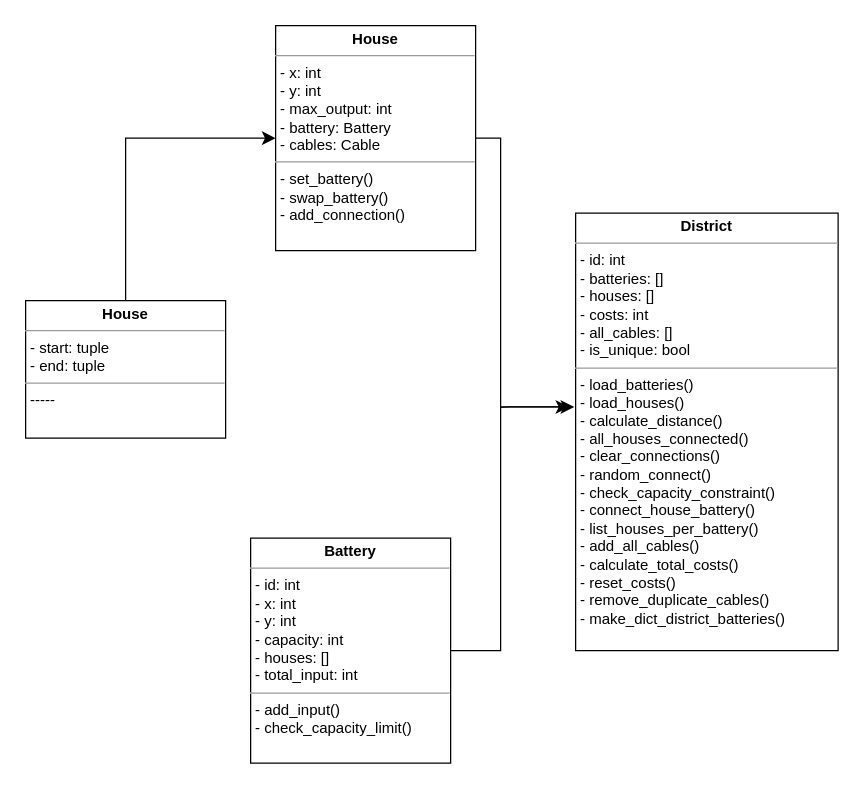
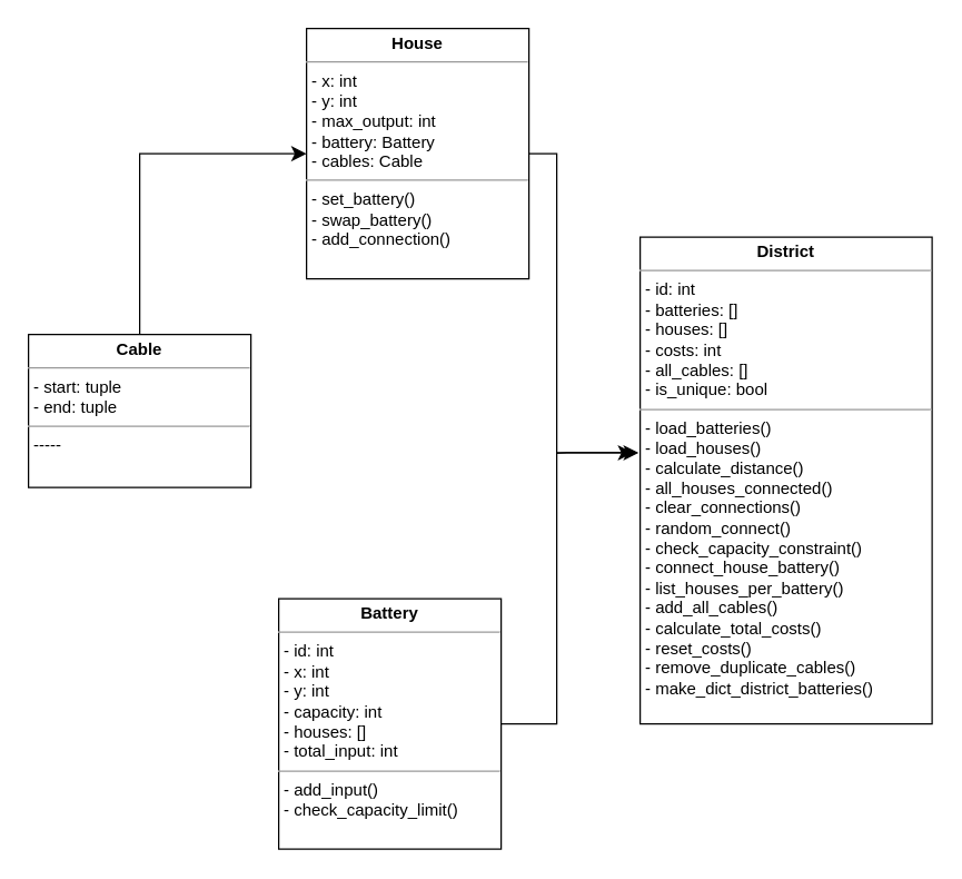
  <mxCell id="0" />
  <mxCell id="1" parent="0" />
  <mxCell id="2" value="&lt;p style=&quot;margin:0px;margin-top:4px;text-align:center;&quot;&gt;&lt;b&gt;District&lt;/b&gt;&lt;/p&gt;&lt;hr size=&quot;1&quot;&gt;&lt;p style=&quot;margin:0px;margin-left:4px;&quot;&gt;- id: int&lt;/p&gt;&lt;p style=&quot;margin:0px;margin-left:4px;&quot;&gt;- batteries: []&lt;/p&gt;&lt;p style=&quot;margin:0px;margin-left:4px;&quot;&gt;- houses: []&lt;/p&gt;&lt;p style=&quot;margin:0px;margin-left:4px;&quot;&gt;- costs: int&lt;/p&gt;&lt;p style=&quot;margin:0px;margin-left:4px;&quot;&gt;- all_cables: []&lt;/p&gt;&lt;p style=&quot;margin:0px;margin-left:4px;&quot;&gt;- is_unique: bool&lt;/p&gt;&lt;hr size=&quot;1&quot;&gt;&lt;p style=&quot;margin:0px;margin-left:4px;&quot;&gt;- load_batteries()&lt;/p&gt;&lt;p style=&quot;margin:0px;margin-left:4px;&quot;&gt;- load_houses()&lt;/p&gt;&lt;p style=&quot;margin:0px;margin-left:4px;&quot;&gt;- calculate_distance()&lt;/p&gt;&lt;p style=&quot;margin:0px;margin-left:4px;&quot;&gt;- all_houses_connected()&lt;/p&gt;&lt;p style=&quot;margin:0px;margin-left:4px;&quot;&gt;- clear_connections()&lt;/p&gt;&lt;p style=&quot;margin:0px;margin-left:4px;&quot;&gt;- random_connect()&lt;/p&gt;&lt;p style=&quot;margin:0px;margin-left:4px;&quot;&gt;- check_capacity_constraint()&lt;/p&gt;&lt;p style=&quot;margin:0px;margin-left:4px;&quot;&gt;- connect_house_battery()&lt;/p&gt;&lt;p style=&quot;margin:0px;margin-left:4px;&quot;&gt;- list_houses_per_battery()&lt;/p&gt;&lt;p style=&quot;margin:0px;margin-left:4px;&quot;&gt;- add_all_cables()&lt;/p&gt;&lt;p style=&quot;margin:0px;margin-left:4px;&quot;&gt;- calculate_total_costs()&lt;/p&gt;&lt;p style=&quot;margin:0px;margin-left:4px;&quot;&gt;- reset_costs()&lt;/p&gt;&lt;p style=&quot;margin:0px;margin-left:4px;&quot;&gt;- remove_duplicate_cables()&lt;/p&gt;&lt;p style=&quot;margin:0px;margin-left:4px;&quot;&gt;- make_dict_district_batteries()&lt;/p&gt;" style="verticalAlign=top;align=left;overflow=fill;fontSize=12;fontFamily=Helvetica;html=1;" vertex="1" parent="1"><mxGeometry x="460" y="170" width="210" height="350" as="geometry" /></mxCell>
  <mxCell id="3" value="&lt;p style=&quot;margin:0px;margin-top:4px;text-align:center;&quot;&gt;&lt;b&gt;House&lt;/b&gt;&lt;/p&gt;&lt;hr size=&quot;1&quot;&gt;&lt;p style=&quot;margin:0px;margin-left:4px;&quot;&gt;- x: int&lt;/p&gt;&lt;p style=&quot;margin:0px;margin-left:4px;&quot;&gt;- y: int&lt;/p&gt;&lt;p style=&quot;margin:0px;margin-left:4px;&quot;&gt;- max_output: int&lt;/p&gt;&lt;p style=&quot;margin:0px;margin-left:4px;&quot;&gt;- battery: Battery&lt;/p&gt;&lt;p style=&quot;margin:0px;margin-left:4px;&quot;&gt;- cables: Cable&lt;/p&gt;&lt;hr size=&quot;1&quot;&gt;&lt;p style=&quot;margin:0px;margin-left:4px;&quot;&gt;- set_battery()&lt;/p&gt;&lt;p style=&quot;margin:0px;margin-left:4px;&quot;&gt;- swap_battery()&lt;/p&gt;&lt;p style=&quot;margin:0px;margin-left:4px;&quot;&gt;- add_connection()&lt;/p&gt;&lt;p style=&quot;margin:0px;margin-left:4px;&quot;&gt;&lt;br&gt;&lt;/p&gt;" style="verticalAlign=top;align=left;overflow=fill;fontSize=12;fontFamily=Helvetica;html=1;" vertex="1" parent="1"><mxGeometry x="220" y="20" width="160" height="180" as="geometry" /></mxCell>
- <mxCell id="4" value="&lt;p style=&quot;margin:0px;margin-top:4px;text-align:center;&quot;&gt;&lt;b&gt;House&lt;/b&gt;&lt;/p&gt;&lt;hr size=&quot;1&quot;&gt;&lt;p style=&quot;margin:0px;margin-left:4px;&quot;&gt;- start: tuple&lt;/p&gt;&lt;p style=&quot;margin:0px;margin-left:4px;&quot;&gt;- end: tuple&lt;/p&gt;&lt;hr size=&quot;1&quot;&gt;&lt;p style=&quot;margin:0px;margin-left:4px;&quot;&gt;-----&lt;/p&gt;" style="verticalAlign=top;align=left;overflow=fill;fontSize=12;fontFamily=Helvetica;html=1;" vertex="1" parent="1"><mxGeometry x="20" y="240" width="160" height="110" as="geometry" /></mxCell>
+ <mxCell id="4" value="&lt;p style=&quot;margin:0px;margin-top:4px;text-align:center;&quot;&gt;&lt;b&gt;Cable&lt;/b&gt;&lt;/p&gt;&lt;hr size=&quot;1&quot;&gt;&lt;p style=&quot;margin:0px;margin-left:4px;&quot;&gt;- start: tuple&lt;/p&gt;&lt;p style=&quot;margin:0px;margin-left:4px;&quot;&gt;- end: tuple&lt;/p&gt;&lt;hr size=&quot;1&quot;&gt;&lt;p style=&quot;margin:0px;margin-left:4px;&quot;&gt;-----&lt;/p&gt;" style="verticalAlign=top;align=left;overflow=fill;fontSize=12;fontFamily=Helvetica;html=1;" vertex="1" parent="1"><mxGeometry x="20" y="240" width="160" height="110" as="geometry" /></mxCell>
  <mxCell id="5" value="&lt;p style=&quot;margin:0px;margin-top:4px;text-align:center;&quot;&gt;&lt;b&gt;Battery&lt;/b&gt;&lt;/p&gt;&lt;hr size=&quot;1&quot;&gt;&lt;p style=&quot;margin:0px;margin-left:4px;&quot;&gt;- id: int&lt;/p&gt;&lt;p style=&quot;margin:0px;margin-left:4px;&quot;&gt;- x: int&lt;/p&gt;&lt;p style=&quot;margin:0px;margin-left:4px;&quot;&gt;- y: int&lt;/p&gt;&lt;p style=&quot;margin:0px;margin-left:4px;&quot;&gt;- capacity: int&lt;/p&gt;&lt;p style=&quot;margin:0px;margin-left:4px;&quot;&gt;- houses: []&lt;/p&gt;&lt;p style=&quot;margin:0px;margin-left:4px;&quot;&gt;- total_input: int&lt;/p&gt;&lt;hr size=&quot;1&quot;&gt;&lt;p style=&quot;margin:0px;margin-left:4px;&quot;&gt;- add_input()&lt;/p&gt;&lt;p style=&quot;margin:0px;margin-left:4px;&quot;&gt;- check_capacity_limit()&lt;/p&gt;" style="verticalAlign=top;align=left;overflow=fill;fontSize=12;fontFamily=Helvetica;html=1;" vertex="1" parent="1"><mxGeometry x="200" y="430" width="160" height="180" as="geometry" /></mxCell>
  <mxCell id="6" value="" style="edgeStyle=segmentEdgeStyle;endArrow=classic;html=1;curved=0;rounded=0;endSize=8;startSize=8;exitX=1;exitY=0.5;exitDx=0;exitDy=0;entryX=-0.024;entryY=0.443;entryDx=0;entryDy=0;entryPerimeter=0;" edge="1" parent="1" source="3" target="2"><mxGeometry width="50" height="50" relative="1" as="geometry"><mxPoint x="330" y="230" as="sourcePoint" /><mxPoint x="400" y="320" as="targetPoint" /><Array as="points"><mxPoint x="400" y="110" /><mxPoint x="400" y="325" /></Array></mxGeometry></mxCell>
  <mxCell id="7" value="" style="edgeStyle=segmentEdgeStyle;endArrow=classic;html=1;curved=0;rounded=0;endSize=8;startSize=8;exitX=1;exitY=0.5;exitDx=0;exitDy=0;entryX=-0.005;entryY=0.443;entryDx=0;entryDy=0;entryPerimeter=0;" edge="1" parent="1" source="5" target="2"><mxGeometry width="50" height="50" relative="1" as="geometry"><mxPoint x="330" y="440" as="sourcePoint" /><mxPoint x="400" y="250" as="targetPoint" /><Array as="points"><mxPoint x="400" y="520" /><mxPoint x="400" y="325" /></Array></mxGeometry></mxCell>
  <mxCell id="8" value="" style="edgeStyle=segmentEdgeStyle;endArrow=classic;html=1;curved=0;rounded=0;endSize=8;startSize=8;exitX=0.5;exitY=0;exitDx=0;exitDy=0;entryX=0;entryY=0.5;entryDx=0;entryDy=0;" edge="1" parent="1" source="4" target="3"><mxGeometry width="50" height="50" relative="1" as="geometry"><mxPoint x="330" y="280" as="sourcePoint" /><mxPoint x="380" y="230" as="targetPoint" /><Array as="points"><mxPoint x="100" y="110" /></Array></mxGeometry></mxCell>
